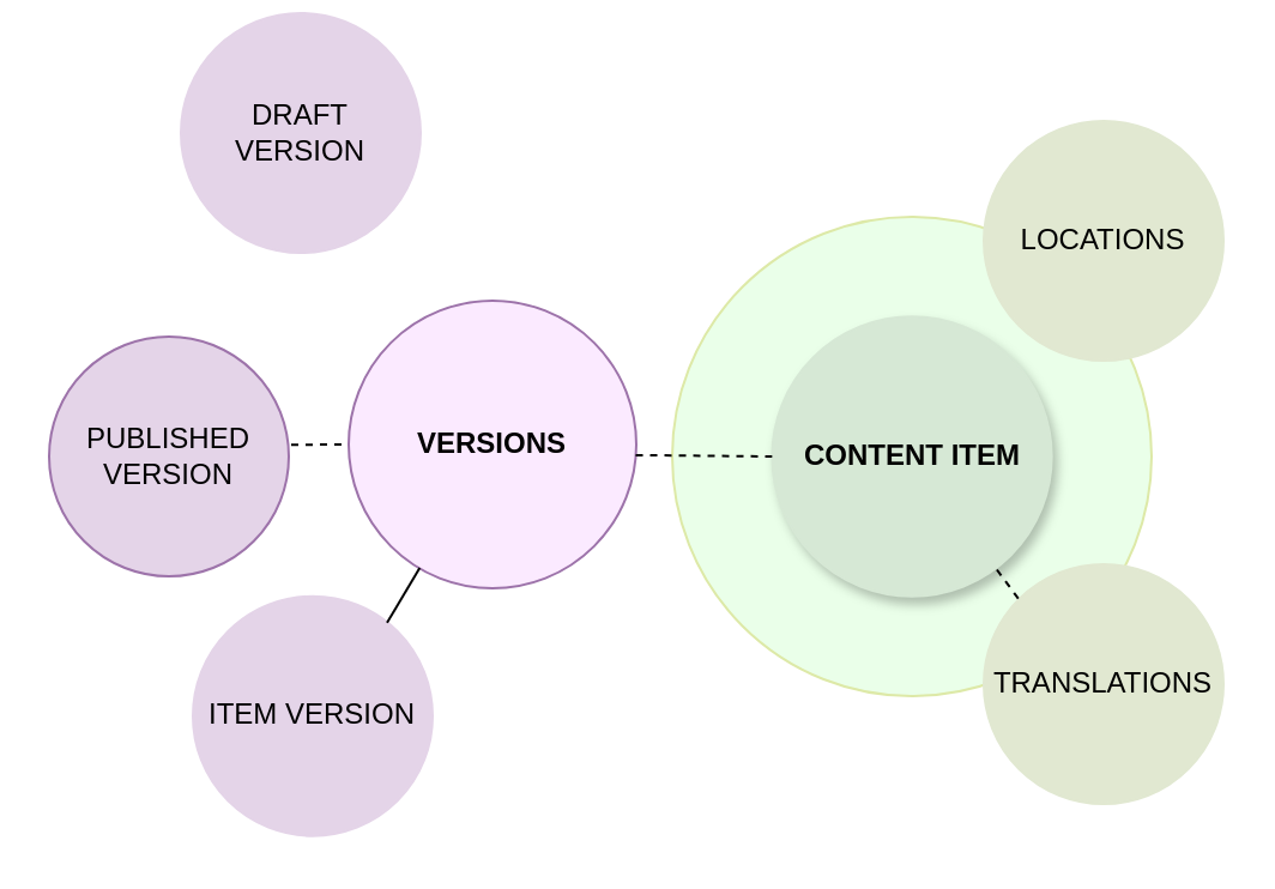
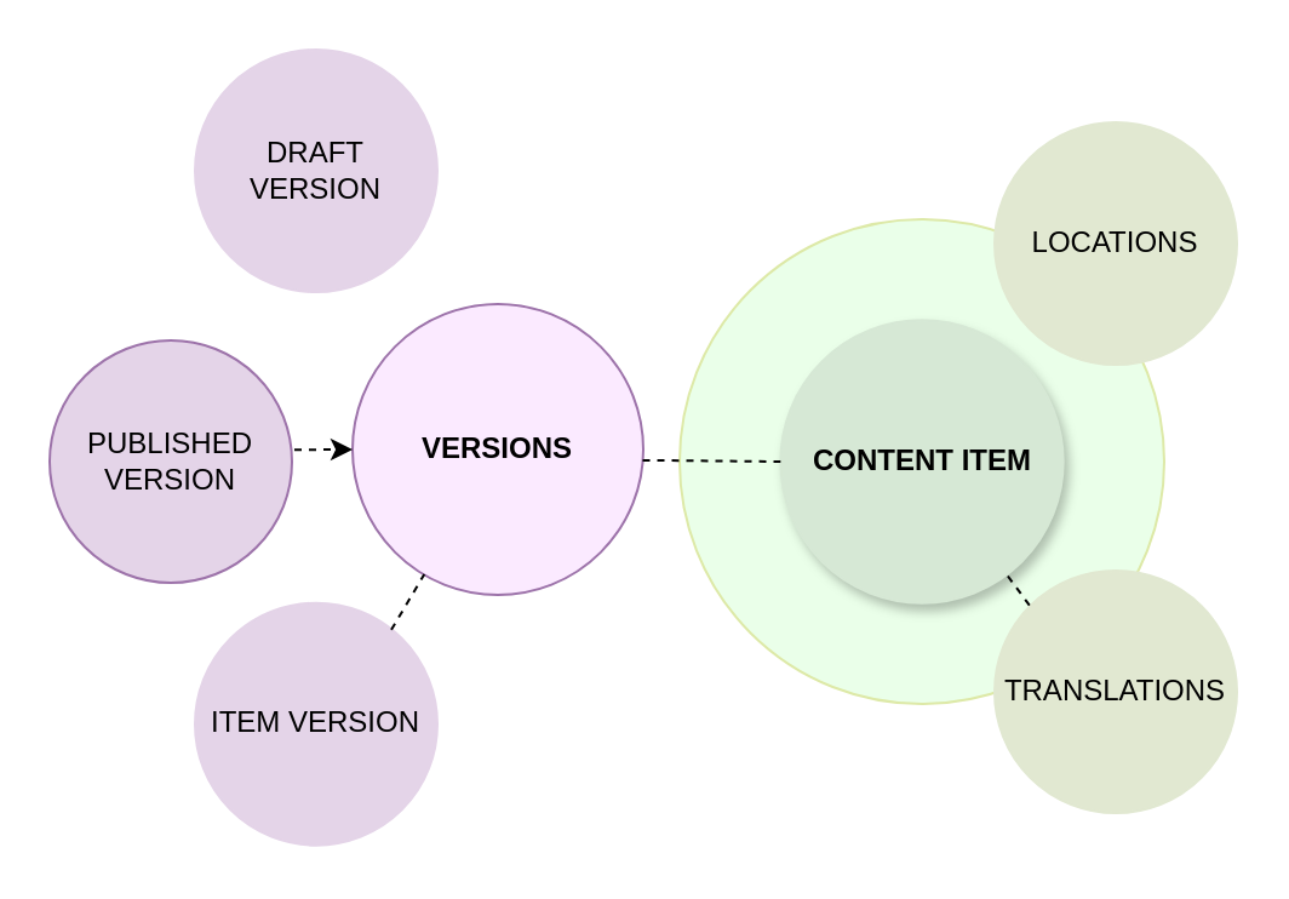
  <mxCell id="0" />
  <mxCell id="1" parent="0" />
  <mxCell id="2" value="&lt;b&gt;VERSIONS&lt;/b&gt;" style="ellipse;whiteSpace=wrap;html=1;aspect=fixed;fillColor=#fbeaff;strokeColor=#9d73aa;" vertex="1" parent="1"><mxGeometry x="145" y="125" width="120" height="120" as="geometry" /></mxCell>
  <mxCell id="3" value="" style="ellipse;whiteSpace=wrap;html=1;aspect=fixed;strokeColor=#dde9a7;fillColor=#eaffe9;" vertex="1" parent="1"><mxGeometry x="280" y="90" width="200" height="200" as="geometry" /></mxCell>
  <mxCell id="4" value="&lt;b&gt;CONTENT ITEM&lt;/b&gt;" style="ellipse;whiteSpace=wrap;html=1;aspect=fixed;fillColor=#d6e8d5;shadow=1;strokeColor=#d6e8d5;" vertex="1" parent="1"><mxGeometry x="321.667" y="131.667" width="116.667" height="116.667" as="geometry" /></mxCell>
  <mxCell id="5" value="LOCATIONS" style="ellipse;whiteSpace=wrap;html=1;aspect=fixed;fillColor=#e1e8d1;strokeColor=#e1e8d1;" vertex="1" parent="1"><mxGeometry x="410" y="50" width="100" height="100" as="geometry" /></mxCell>
  <mxCell id="6" value="TRANSLATIONS" style="ellipse;whiteSpace=wrap;html=1;aspect=fixed;fillColor=#e1e8d1;strokeColor=#e1e8d1;" vertex="1" parent="1"><mxGeometry x="410" y="235" width="100" height="100" as="geometry" /></mxCell>
  <mxCell id="7" value="PUBLISHED VERSION" style="ellipse;whiteSpace=wrap;html=1;aspect=fixed;fillColor=#e4d4e8;strokeColor=#9d73aa;" vertex="1" parent="1"><mxGeometry x="20" y="140" width="100" height="100" as="geometry" /></mxCell>
- <mxCell id="8" value="" style="endArrow=none;dashed=1;html=1;entryX=0;entryY=0.5;entryDx=0;entryDy=0;exitX=1.01;exitY=0.451;exitDx=0;exitDy=0;exitPerimeter=0;" edge="1" parent="1" source="7" target="2"><mxGeometry width="50" height="50" relative="1" as="geometry"><mxPoint x="146" y="46.38" as="sourcePoint" /><mxPoint x="170" y="60" as="targetPoint" /></mxGeometry></mxCell>
+ <mxCell id="8" value="" style="endArrow=classic;dashed=1;html=1;entryX=0;entryY=0.5;entryDx=0;entryDy=0;exitX=1.01;exitY=0.451;exitDx=0;exitDy=0;exitPerimeter=0;" edge="1" parent="1" source="7" target="2"><mxGeometry width="50" height="50" relative="1" as="geometry"><mxPoint x="146" y="46.38" as="sourcePoint" /><mxPoint x="170" y="60" as="targetPoint" /></mxGeometry></mxCell>
  <mxCell id="9" value="ITEM VERSION" style="ellipse;whiteSpace=wrap;html=1;aspect=fixed;fillColor=#e4d4e8;strokeColor=#e4d4e8;" vertex="1" parent="1"><mxGeometry x="80" y="248.33" width="100" height="100" as="geometry" /></mxCell>
- <mxCell id="10" value="DRAFT &lt;br&gt;VERSION" style="ellipse;whiteSpace=wrap;html=1;aspect=fixed;fillColor=#e4d4e8;strokeColor=#e4d4e8;" vertex="1" parent="1"><mxGeometry x="75" y="5" width="100" height="100" as="geometry" /></mxCell>
- <mxCell id="11" value="" style="endArrow=none;dashed=0;html=1;exitX=0.81;exitY=0.111;exitDx=0;exitDy=0;exitPerimeter=0;entryX=0.247;entryY=0.929;entryDx=0;entryDy=0;entryPerimeter=0;" edge="1" parent="1" source="9" target="2"><mxGeometry width="50" height="50" relative="1" as="geometry"><mxPoint x="156.059" y="55.038" as="sourcePoint" /><mxPoint x="173" y="240" as="targetPoint" /></mxGeometry></mxCell>
+ <mxCell id="10" value="DRAFT &lt;br&gt;VERSION" style="ellipse;whiteSpace=wrap;html=1;aspect=fixed;fillColor=#e4d4e8;strokeColor=#e4d4e8;" vertex="1" parent="1"><mxGeometry x="80" y="20" width="100" height="100" as="geometry" /></mxCell>
+ <mxCell id="11" value="" style="endArrow=none;dashed=1;html=1;exitX=0.81;exitY=0.111;exitDx=0;exitDy=0;exitPerimeter=0;entryX=0.247;entryY=0.929;entryDx=0;entryDy=0;entryPerimeter=0;" edge="1" parent="1" source="9" target="2"><mxGeometry width="50" height="50" relative="1" as="geometry"><mxPoint x="156.059" y="55.038" as="sourcePoint" /><mxPoint x="173" y="240" as="targetPoint" /></mxGeometry></mxCell>
  <mxCell id="12" value="" style="endArrow=none;dashed=1;html=1;exitX=0.998;exitY=0.537;exitDx=0;exitDy=0;exitPerimeter=0;" edge="1" parent="1" source="2" target="4"><mxGeometry width="50" height="50" relative="1" as="geometry"><mxPoint x="131" y="195.1" as="sourcePoint" /><mxPoint x="155" y="195" as="targetPoint" /></mxGeometry></mxCell>
  <mxCell id="13" value="" style="endArrow=none;dashed=1;html=1;entryX=0;entryY=0;entryDx=0;entryDy=0;exitX=0.804;exitY=0.905;exitDx=0;exitDy=0;exitPerimeter=0;" edge="1" parent="1" source="4" target="6"><mxGeometry width="50" height="50" relative="1" as="geometry"><mxPoint x="431.248" y="158.752" as="sourcePoint" /><mxPoint x="440.4" y="149.5" as="targetPoint" /></mxGeometry></mxCell>
